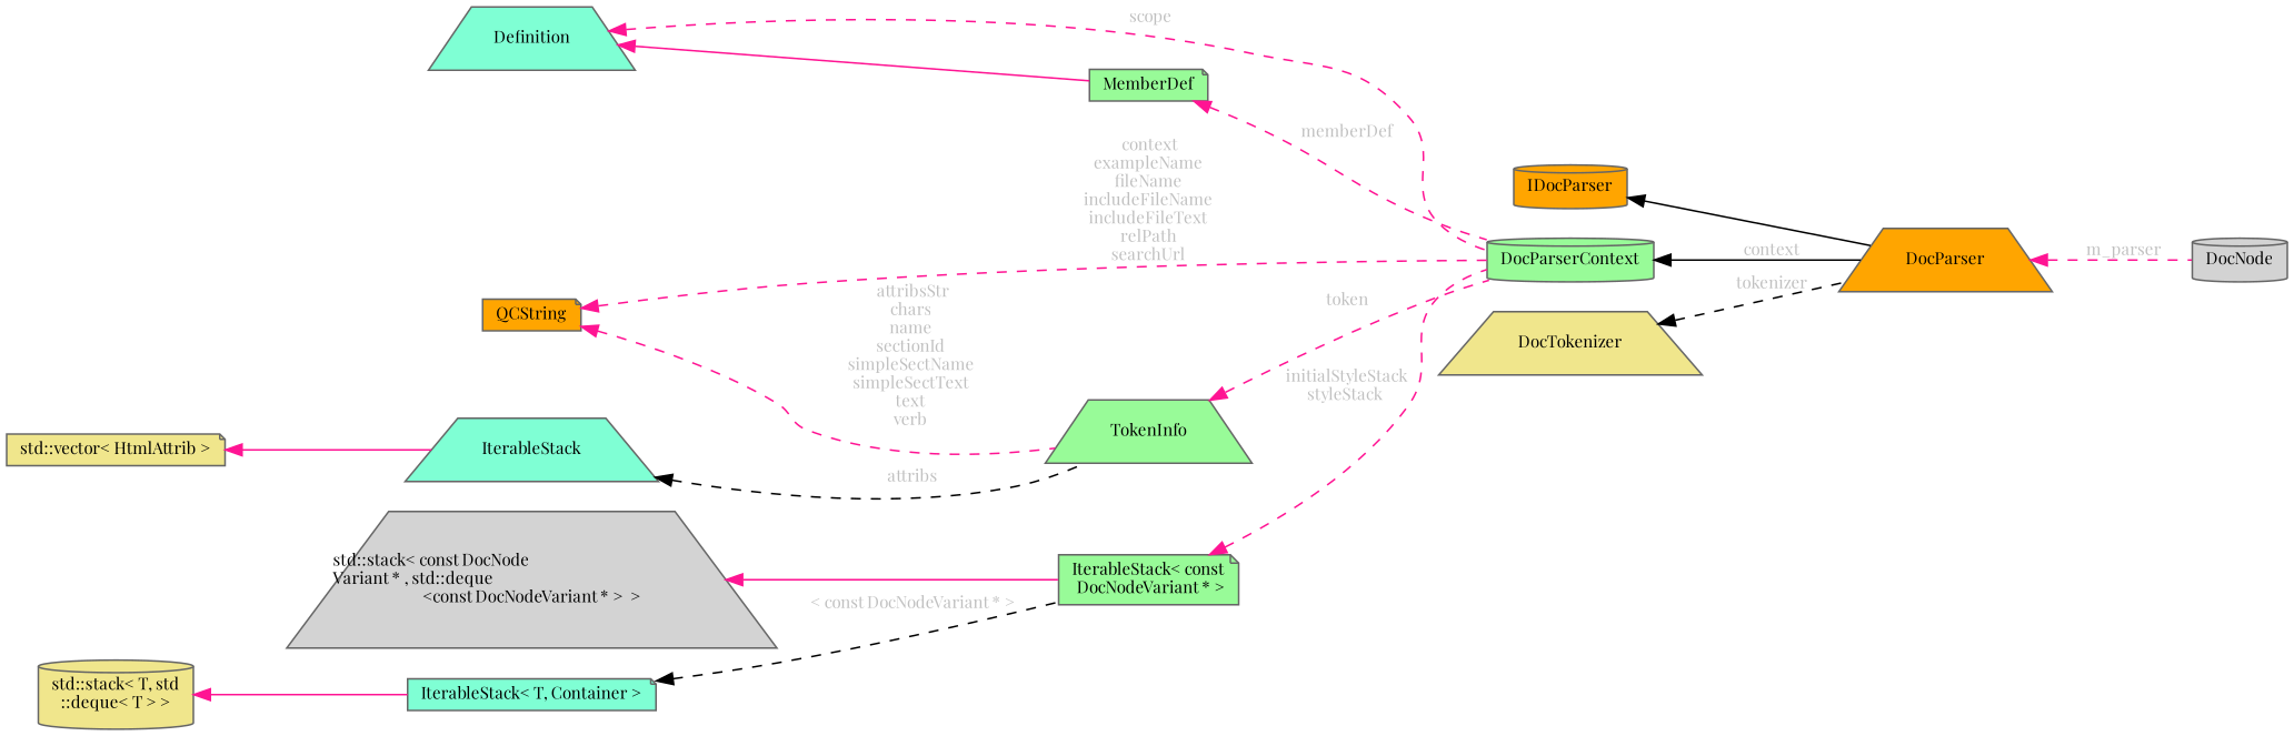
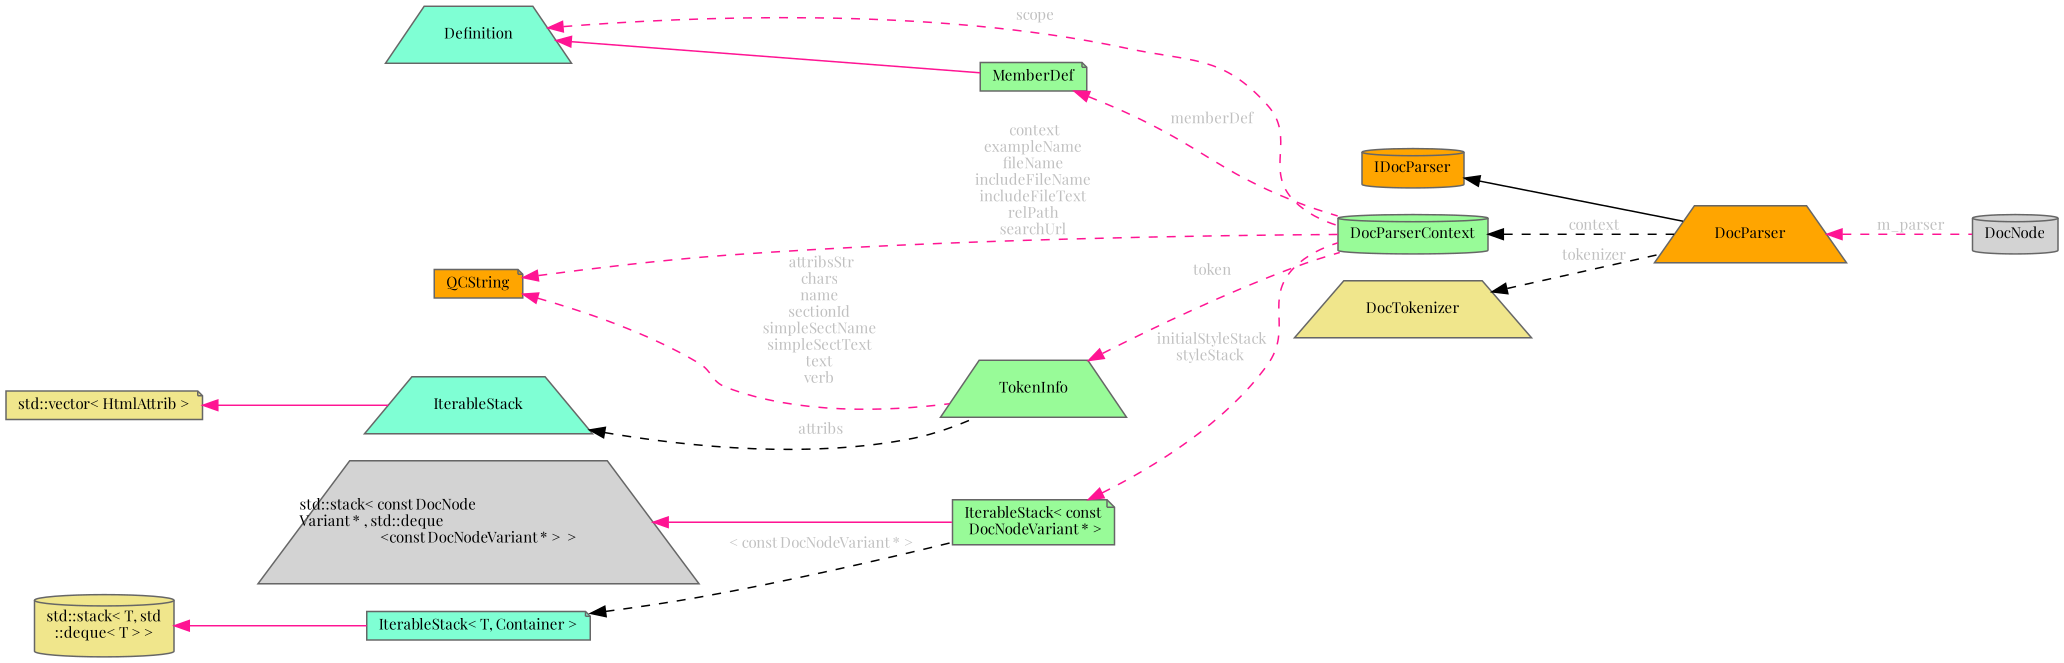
  digraph {
    fontname="Playfair Display"
    rankdir=LR
    node [color=gray40 fillcolor=palegreen fontname="Playfair Display" fontsize=10 shape=trapezium style=filled]
    edge [color=deeppink dir=back fontcolor=grey fontname="Playfair Display" fontsize=10 labelfontname=Helvetica labelfontsize=10 style=dashed]
    n1 [fillcolor=lightgrey fontcolor=black height=0.2 label=DocNode shape=cylinder width=0.4]
    n2 [fillcolor=orange height=0.2 label=DocParser width=0.4]
    n3 [fillcolor=orange height=0.2 label=IDocParser shape=cylinder width=0.4]
    n4 [height=0.2 label=DocParserContext shape=cylinder width=0.4]
    n5 [fillcolor=aquamarine height=0.2 label=Definition width=0.4]
    n6 [height=0.2 label=MemberDef shape=note width=0.4]
    n7 [fillcolor=orange height=0.2 label=QCString shape=note width=0.4]
    n8 [height=0.2 label=TokenInfo width=0.4]
    n9 [height=0.2 label="IterableStack\< const\l DocNodeVariant * \>" shape=note width=0.4]
    n10 [fillcolor=lightgrey height=0.2 label="std::stack\< const DocNode\lVariant * , std::deque\l\<const DocNodeVariant * \>  \>" width=0.4]
    n11 [fillcolor=aquamarine height=0.2 label="IterableStack\< T, Container \>" shape=note width=0.4]
    n12 [fillcolor=khaki height=0.2 label="std::stack\< T, std\l::deque\< T \> \>" shape=cylinder width=0.4]
    n13 [fillcolor=aquamarine height=0.2 label=IterableStack width=0.4]
    n14 [fillcolor=khaki height=0.2 label="std::vector\< HtmlAttrib \>" shape=note width=0.4]
    n15 [fillcolor=khaki height=0.2 label=DocTokenizer width=0.4]
    n2 -> n1 [label=" m_parser"]
    n3 -> n2 [color=black style=solid fontcolor=""]
-   n4 -> n2 [color=black label=" context" style=solid]
+   n4 -> n2 [color=black label=" context"]
    n5 -> n4 [label=" scope"]
    n5 -> n6 [style=solid fontcolor=""]
    n6 -> n4 [label=" memberDef"]
    n7 -> n4 [label=" context\nexampleName\nfileName\nincludeFileName\nincludeFileText\nrelPath\nsearchUrl"]
    n7 -> n8 [label=" attribsStr\nchars\nname\nsectionId\nsimpleSectName\nsimpleSectText\ntext\nverb"]
    n8 -> n4 [label=" token"]
    n9 -> n4 [label=" initialStyleStack\nstyleStack"]
    n10 -> n9 [style=solid fontcolor=""]
    n11 -> n9 [color=black label=" \< const DocNodeVariant * \>"]
    n12 -> n11 [style=solid fontcolor=""]
    n13 -> n8 [color=black label=" attribs"]
    n14 -> n13 [style=solid fontcolor=""]
    n15 -> n2 [color=black label=" tokenizer"]
  }
